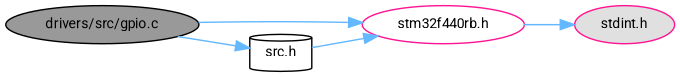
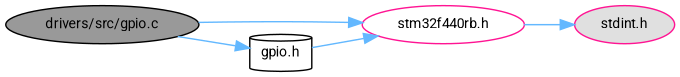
  digraph {
    fontname=Roboto
    rankdir=LR
    node [color=black fillcolor=white fontname=Roboto fontsize=10 shape=ellipse style=filled]
    edge [color=steelblue1 fontname=Roboto fontsize=10 labelfontname=Helvetica labelfontsize=10 style=solid]
    n1 [fillcolor=grey60 fontcolor=black height=0.2 label="drivers/src/gpio.c" width=0.4]
    n2 [color=deeppink height=0.2 label="stm32f440rb.h" width=0.4]
-   n3 [height=0.2 label="src.h" shape=cylinder width=0.4]
+   n3 [height=0.2 label="gpio.h" shape=cylinder width=0.4]
    n4 [color=deeppink fillcolor="#E0E0E0" height=0.2 label="stdint.h" width=0.4]
    n1 -> n2
    n1 -> n3
    n2 -> n4
    n3 -> n2
  }
